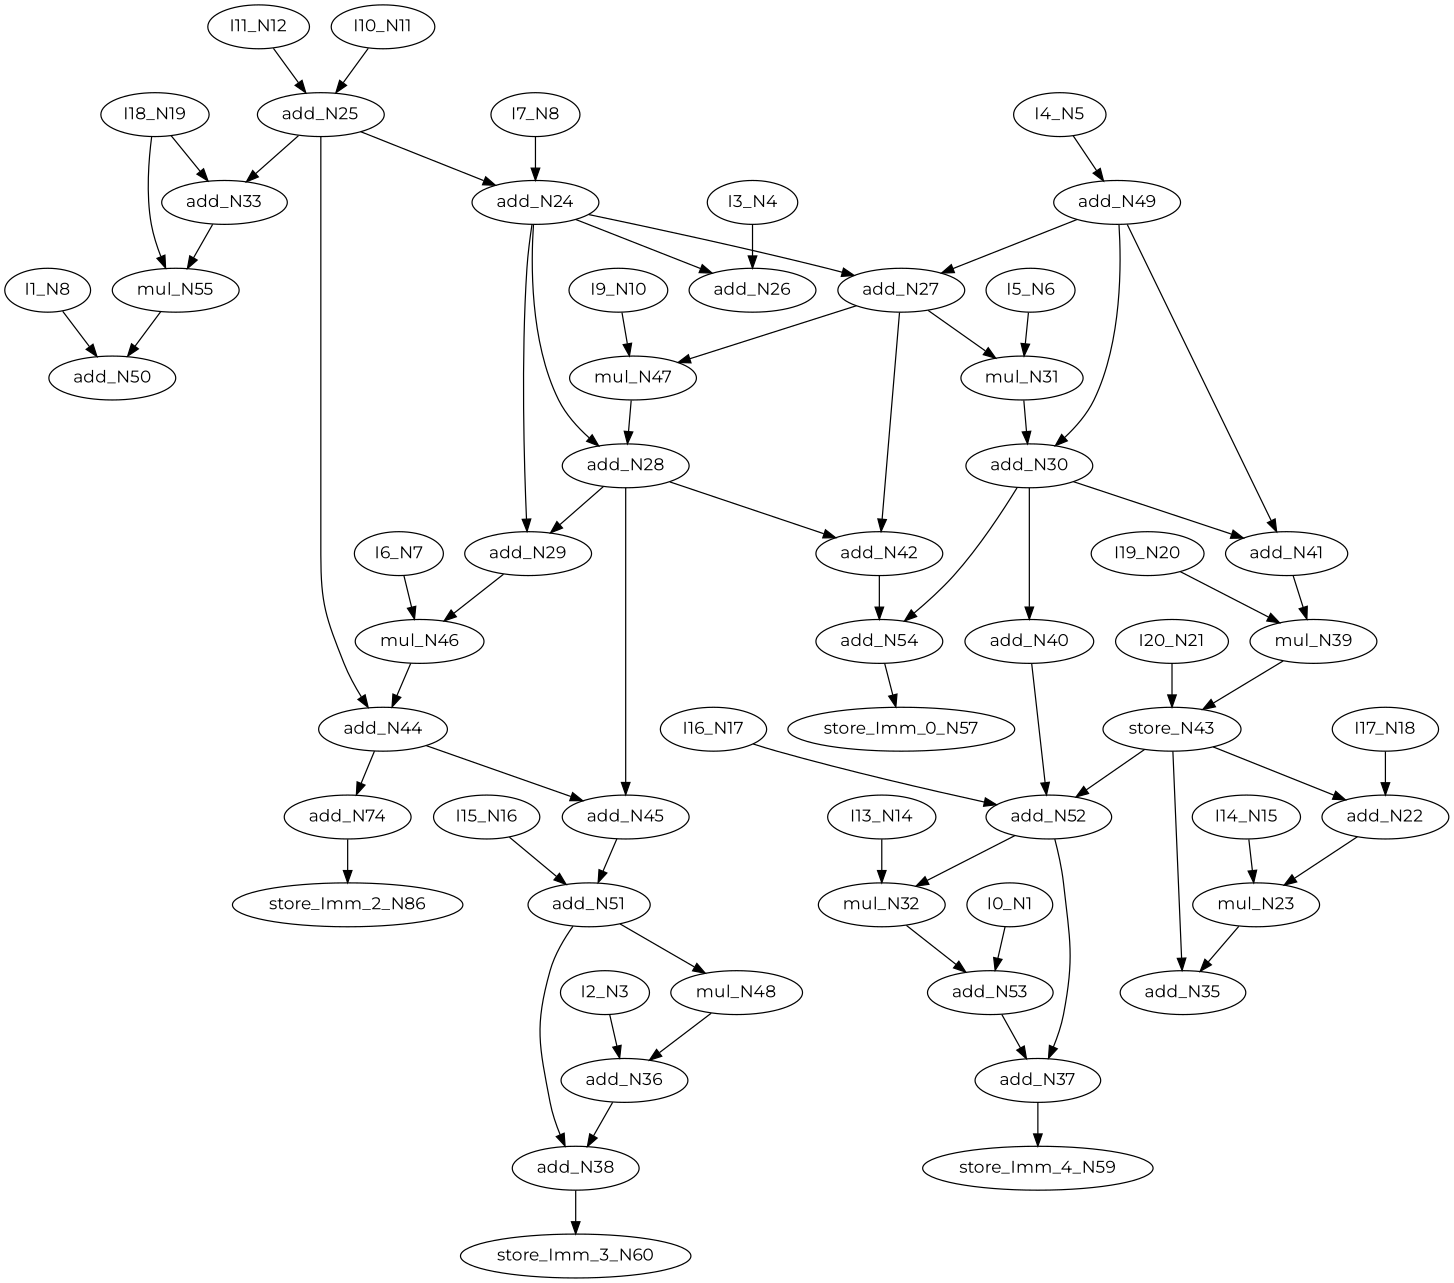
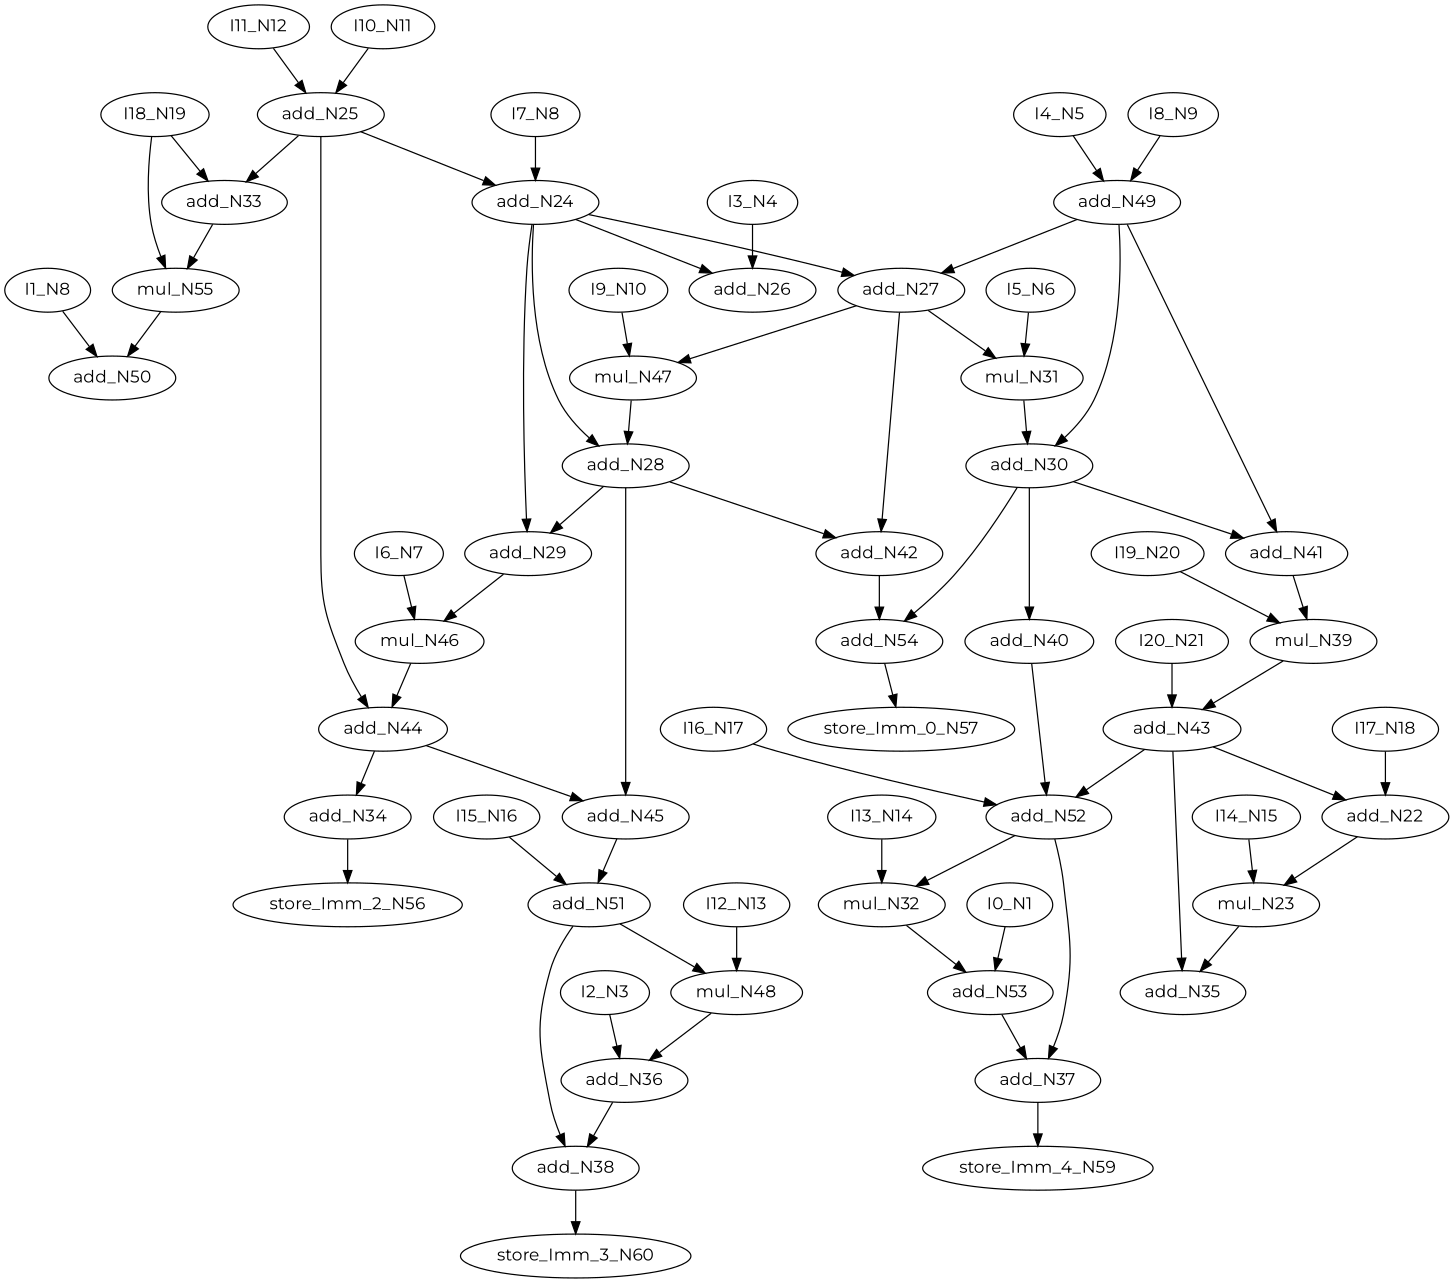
  digraph {
    fontname=Montserrat
    node [color=black fontname=Montserrat ntype=operation]
    edge [fontname=Montserrat]
    n1 [label=mul_N55]
    n2 [label=add_N50]
    n3 [label=add_N54]
    n4 [label=store_Imm_0_N57]
    n5 [label=add_N49]
    n6 [label=add_N41]
    n7 [label=add_N27]
    n8 [label=add_N30]
    n9 [label=mul_N39]
    n10 [label=add_N42]
    n11 [label=mul_N47]
    n12 [label=mul_N31]
    n13 [label=add_N40]
    n14 [label=mul_N48]
    n15 [label=add_N36]
    n16 [label=add_N38]
    n17 [label=store_Imm_3_N60]
-   n18 [label=store_N43]
+   n18 [label=add_N43]
    n19 [label=add_N52]
    n20 [label=mul_N32]
    n21 [label=add_N37]
    n22 [label=add_N22]
    n23 [label=add_N35]
    n24 [label=mul_N23]
    n25 [label=add_N45]
    n26 [label=add_N51]
    n27 [label=add_N44]
-   n28 [label=add_N74]
+   n28 [label=add_N34]
    n29 [label=add_N33]
-   n30 [label=store_Imm_2_N86]
+   n30 [label=store_Imm_2_N56]
    n31 [label=add_N28]
    n32 [label=add_N29]
    n33 [label=mul_N46]
    n34 [label=store_Imm_4_N59]
    n35 [label=I20_N21 ntype=invar]
    n36 [label=I19_N20 ntype=invar]
    n37 [label=add_N26]
    n38 [label=add_N25]
    n39 [label=add_N24]
    n40 [label=I7_N8 ntype=invar]
+   n41 [label=I8_N9 ntype=invar]
    n42 [label=I0_N1 ntype=invar]
    n43 [label=add_N53]
    n44 [label=I1_N8 ntype=invar]
    n45 [label=I2_N3 ntype=invar]
    n46 [label=I3_N4 ntype=invar]
    n47 [label=I4_N5 ntype=invar]
    n48 [label=I5_N6 ntype=invar]
    n49 [label=I6_N7 ntype=invar]
    n50 [label=I11_N12 ntype=invar]
+   n51 [label=I12_N13 ntype=invar]
    n52 [label=I9_N10 ntype=invar]
    n53 [label=I10_N11 ntype=invar]
    n54 [label=I15_N16 ntype=invar]
    n55 [label=I16_N17 ntype=invar]
    n56 [label=I13_N14 ntype=invar]
    n57 [label=I14_N15 ntype=invar]
    n58 [label=I17_N18 ntype=invar]
    n59 [label=I18_N19 ntype=invar]
    n1 -> n2
    n3 -> n4
    n5 -> n6
    n5 -> n7
    n5 -> n8
    n6 -> n9
    n7 -> n10
    n7 -> n11
    n7 -> n12
    n8 -> n3
    n8 -> n6
    n8 -> n13
    n9 -> n18
    n10 -> n3
    n11 -> n31
    n12 -> n8
    n13 -> n19
    n14 -> n15
    n15 -> n16
    n16 -> n17
    n18 -> n19
    n18 -> n22
    n18 -> n23
    n19 -> n20
    n19 -> n21
    n20 -> n43
    n21 -> n34
    n22 -> n24
    n24 -> n23
    n25 -> n26
    n26 -> n14
    n26 -> n16
    n27 -> n25
    n27 -> n28
    n28 -> n30
    n29 -> n1
    n31 -> n10
    n31 -> n25
    n31 -> n32
    n32 -> n33
    n33 -> n27
    n35 -> n18
    n36 -> n9
    n38 -> n27
    n38 -> n29
    n38 -> n39
    n39 -> n7
    n39 -> n31
    n39 -> n32
    n39 -> n37
    n40 -> n39
+   n41 -> n5
    n42 -> n43
    n43 -> n21
    n44 -> n2
    n45 -> n15
    n46 -> n37
    n47 -> n5
    n48 -> n12
    n49 -> n33
    n50 -> n38
+   n51 -> n14
    n52 -> n11
    n53 -> n38
    n54 -> n26
    n55 -> n19
    n56 -> n20
    n57 -> n24
    n58 -> n22
    n59 -> n1
    n59 -> n29
  }
